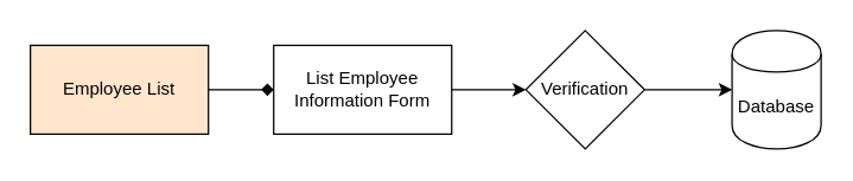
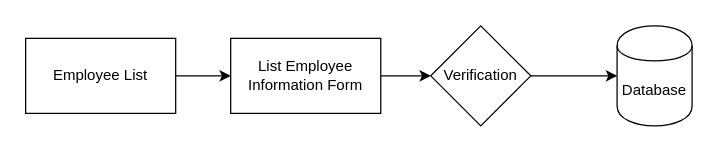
  <mxCell id="0" />
  <mxCell id="1" parent="0" />
- <mxCell id="2" style="edgeStyle=orthogonalEdgeStyle;rounded=0;orthogonalLoop=1;jettySize=auto;html=1;exitX=1;exitY=0.5;exitDx=0;exitDy=0;entryX=0;entryY=0.5;entryDx=0;entryDy=0;endArrow=diamond;" parent="1" source="3" target="8" edge="1"><mxGeometry relative="1" as="geometry" /></mxCell>
- <mxCell id="3" value="Employee List" style="rounded=0;whiteSpace=wrap;html=1;fillColor=#ffe6cc;" parent="1" vertex="1"><mxGeometry x="20" y="30" width="120" height="60" as="geometry" /></mxCell>
+ <mxCell id="2" style="edgeStyle=orthogonalEdgeStyle;rounded=0;orthogonalLoop=1;jettySize=auto;html=1;exitX=1;exitY=0.5;exitDx=0;exitDy=0;entryX=0;entryY=0.5;entryDx=0;entryDy=0;" parent="1" source="3" target="8" edge="1"><mxGeometry relative="1" as="geometry" /></mxCell>
+ <mxCell id="3" value="Employee List" style="rounded=0;whiteSpace=wrap;html=1;" parent="1" vertex="1"><mxGeometry x="20" y="30" width="120" height="60" as="geometry" /></mxCell>
  <mxCell id="4" value="Database" style="shape=cylinder;whiteSpace=wrap;html=1;boundedLbl=1;backgroundOutline=1;" parent="1" vertex="1"><mxGeometry x="493" y="20" width="60" height="80" as="geometry" /></mxCell>
  <mxCell id="5" style="edgeStyle=orthogonalEdgeStyle;rounded=0;orthogonalLoop=1;jettySize=auto;html=1;exitX=1;exitY=0.5;exitDx=0;exitDy=0;entryX=0;entryY=0.5;entryDx=0;entryDy=0;" parent="1" source="6" target="4" edge="1"><mxGeometry relative="1" as="geometry" /></mxCell>
- <mxCell id="6" value="Verification" style="rhombus;whiteSpace=wrap;html=1;" parent="1" vertex="1"><mxGeometry x="354" y="20" width="80" height="80" as="geometry" /></mxCell>
+ <mxCell id="6" value="Verification" style="rhombus;whiteSpace=wrap;html=1;" parent="1" vertex="1"><mxGeometry x="344" y="20" width="80" height="80" as="geometry" /></mxCell>
  <mxCell id="7" style="edgeStyle=orthogonalEdgeStyle;rounded=0;orthogonalLoop=1;jettySize=auto;html=1;exitX=1;exitY=0.5;exitDx=0;exitDy=0;entryX=0;entryY=0.5;entryDx=0;entryDy=0;" parent="1" source="8" target="6" edge="1"><mxGeometry relative="1" as="geometry" /></mxCell>
  <mxCell id="8" value="List Employee Information Form" style="rounded=0;whiteSpace=wrap;html=1;" parent="1" vertex="1"><mxGeometry x="184" y="30" width="120" height="60" as="geometry" /></mxCell>
